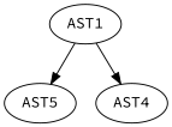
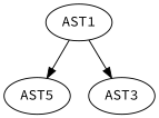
  digraph {
    fontname="Source Code Pro"
    node [fontname="Source Code Pro"]
    edge [fontname="Source Code Pro"]
    n1 [label=AST1]
    n2 [label=AST5]
-   n3 [label=AST4]
+   n3 [label=AST3]
    n1 -> n2
    n1 -> n3
  }
